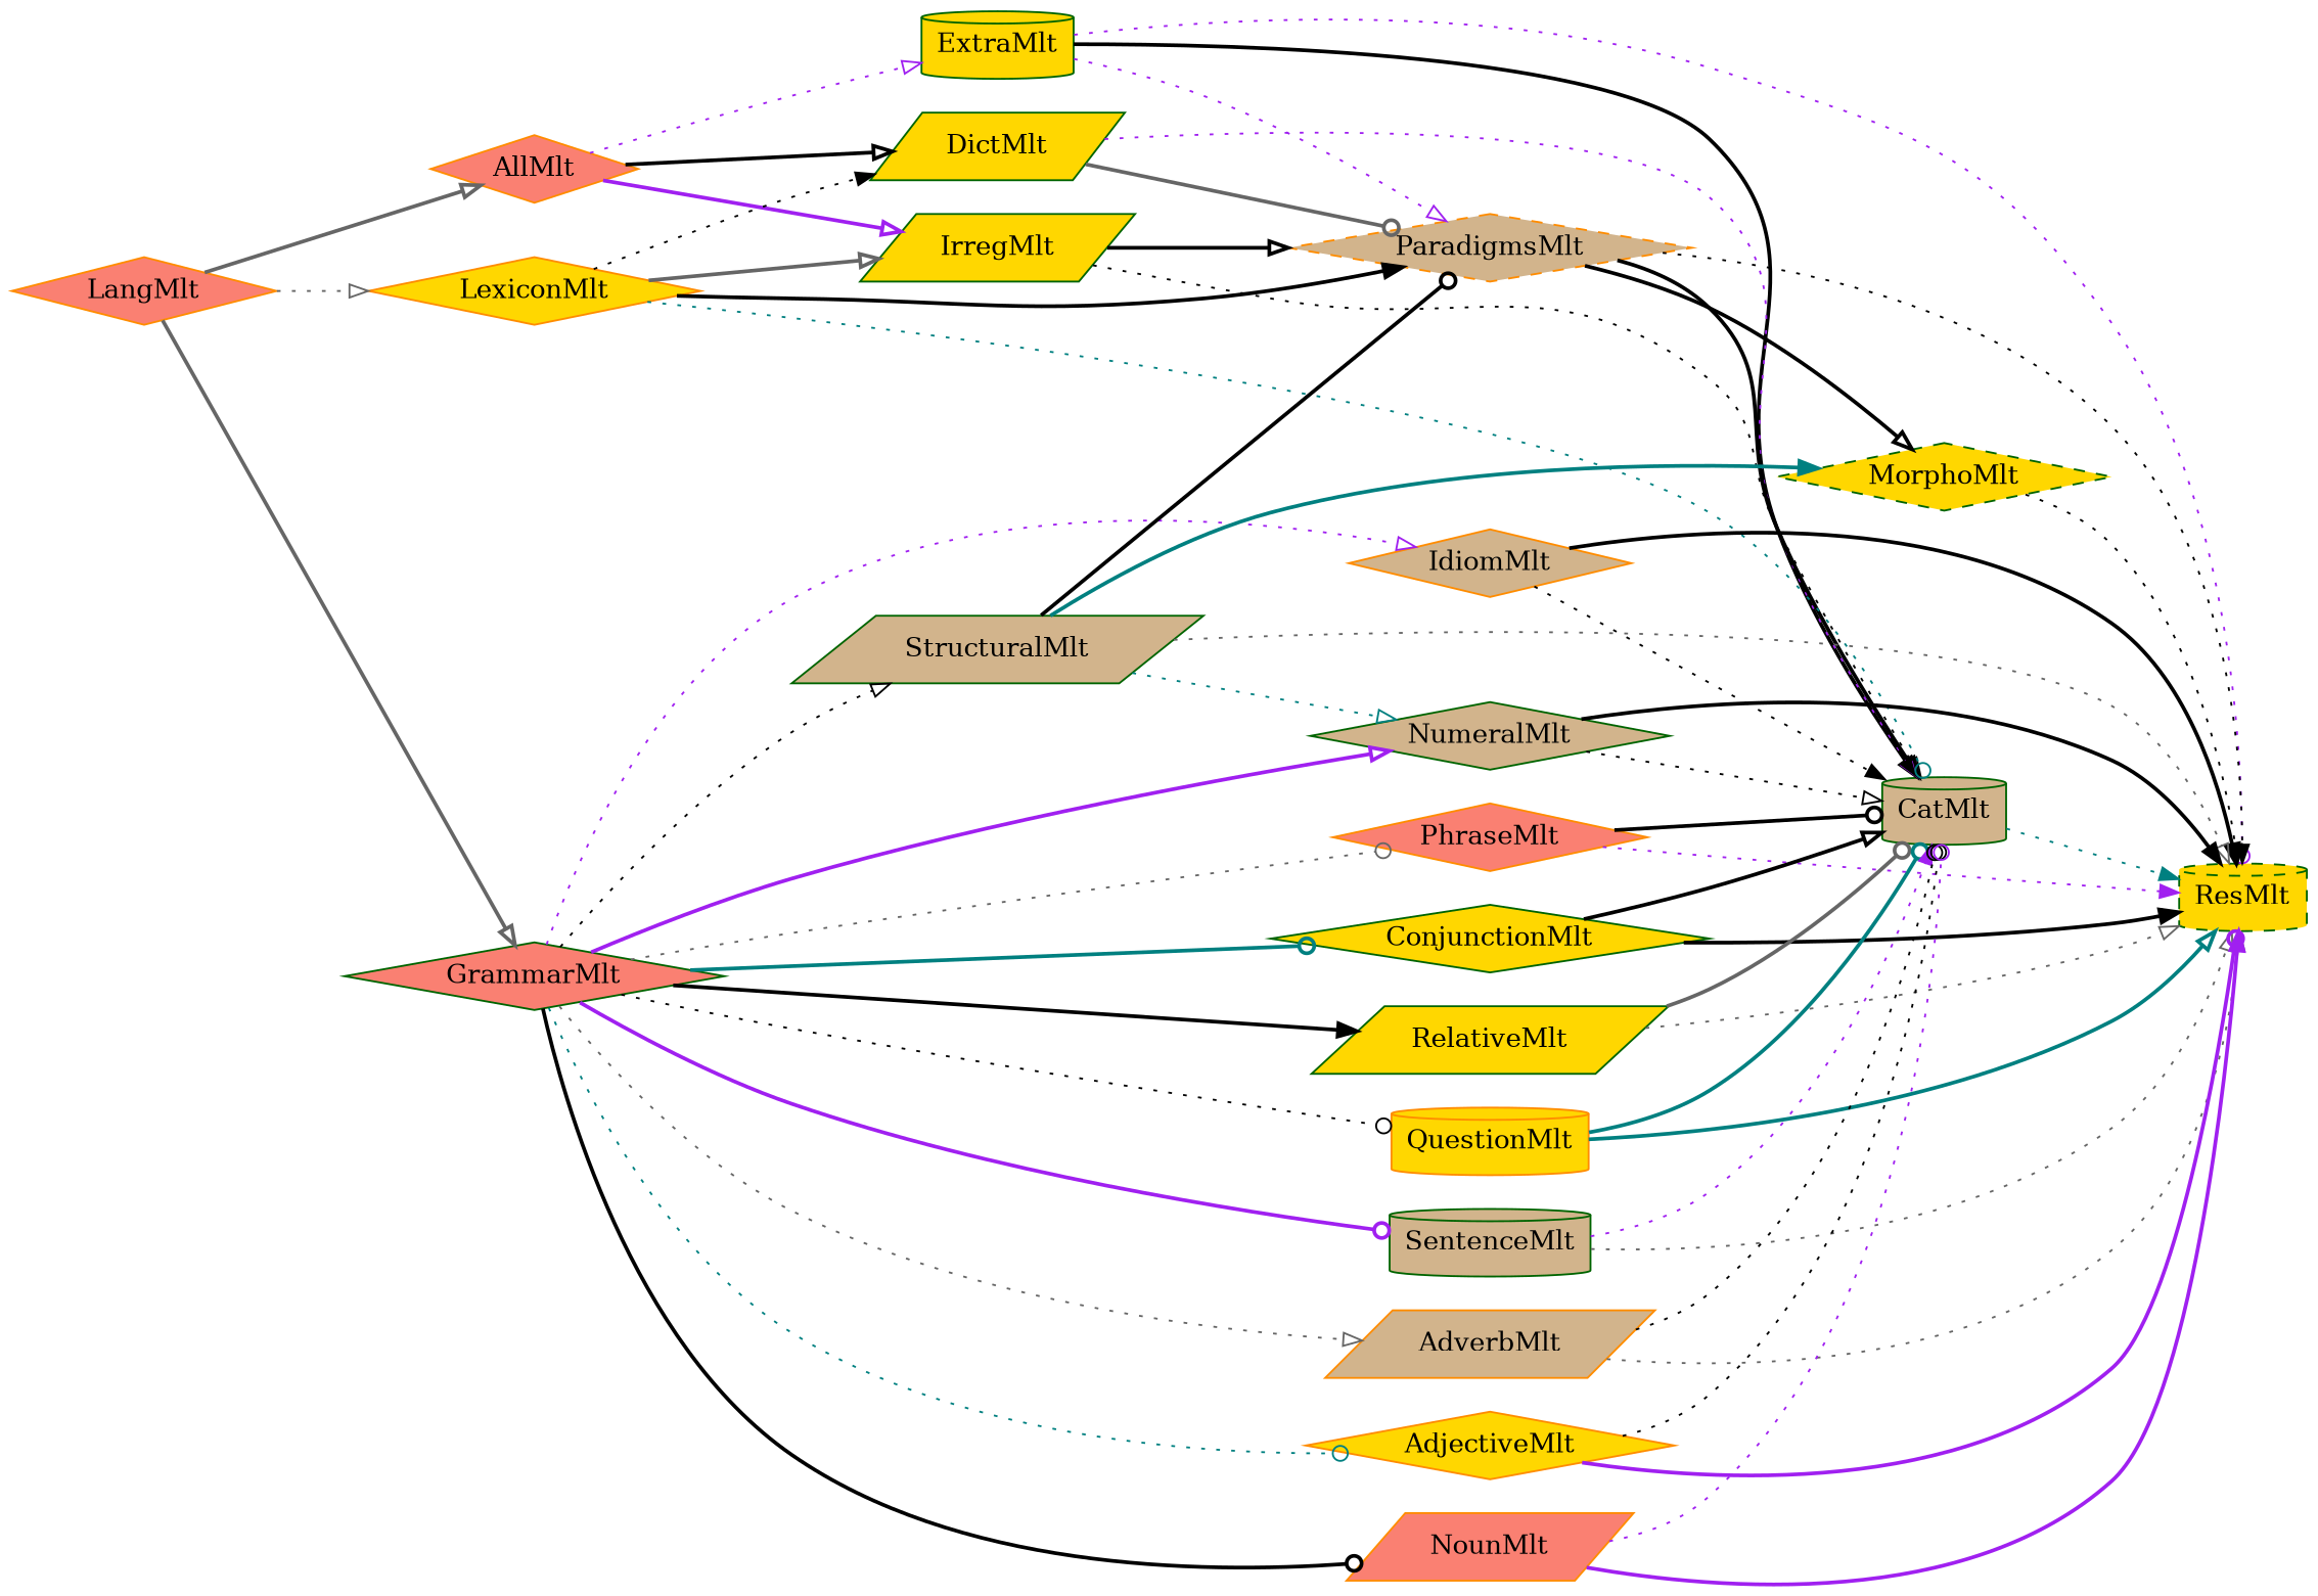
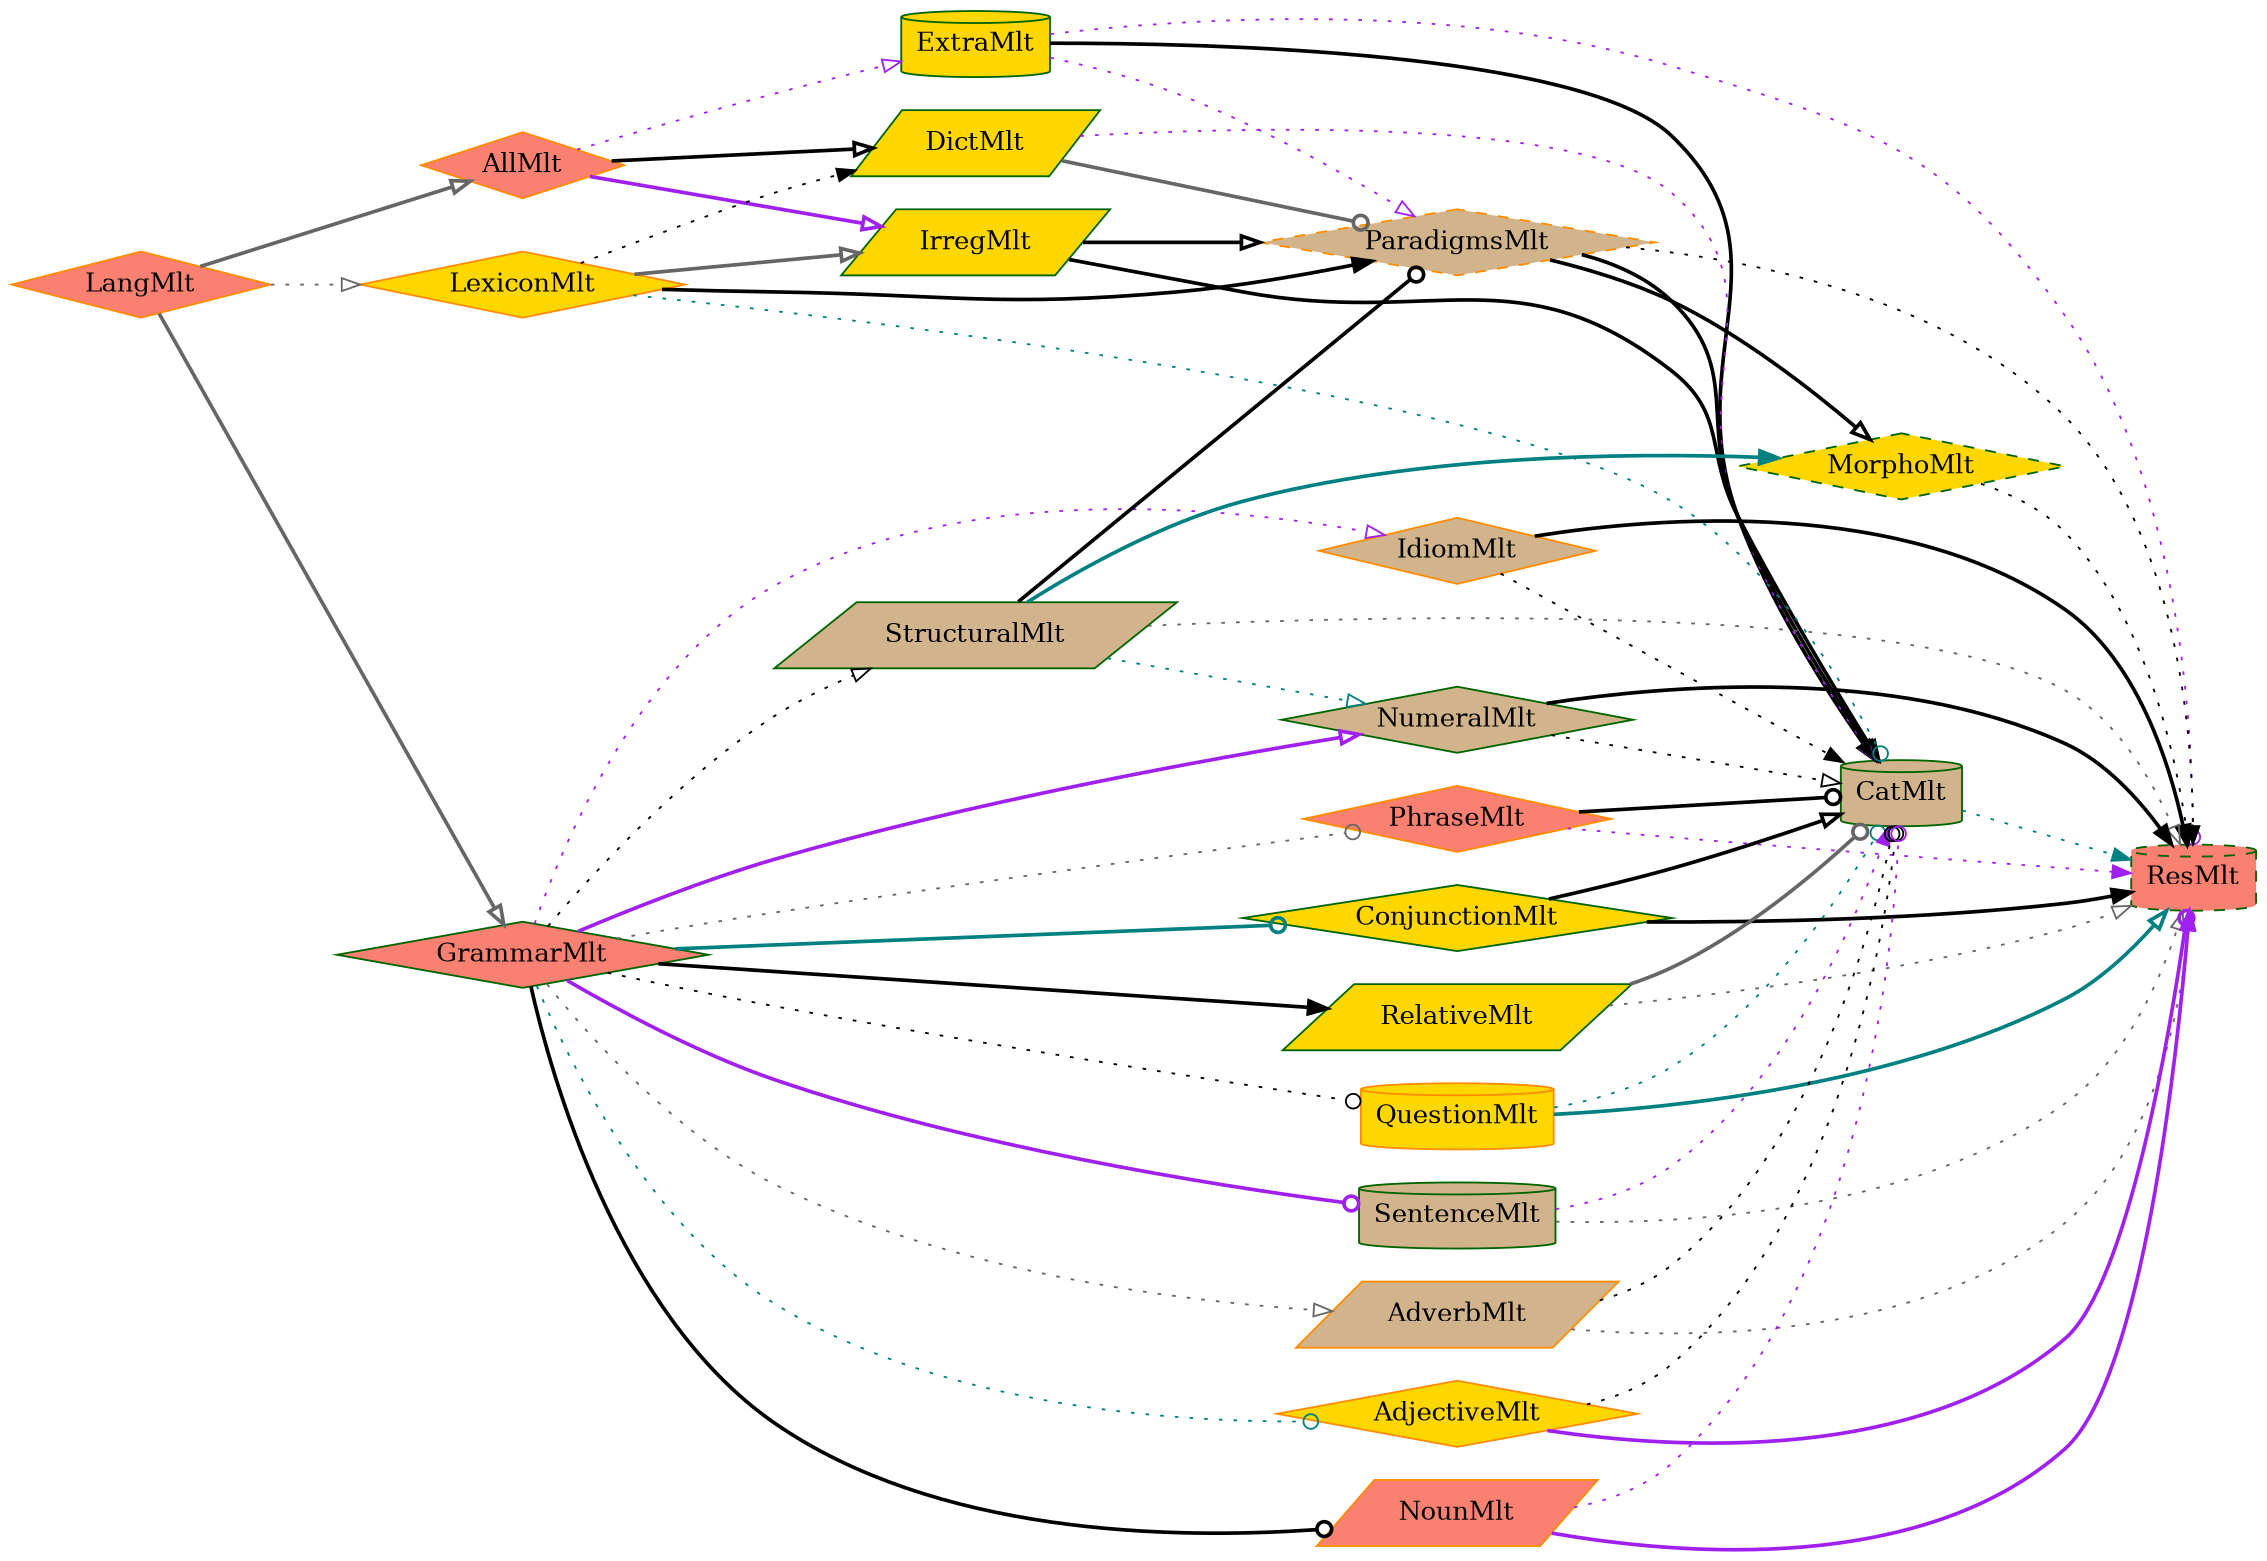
  digraph {
    rankdir=LR
    node [color=darkgreen fillcolor=gold shape=diamond style="solid,filled"]
    edge [arrowhead=onormal color=black style=dotted]
    AllMlt [color=darkorange fillcolor=salmon]
    ExtraMlt [shape=cylinder]
    DictMlt [shape=parallelogram]
    IrregMlt [shape=parallelogram]
    ParadigmsMlt [color=darkorange fillcolor=tan style="dashed,filled"]
    CatMlt [fillcolor=tan shape=cylinder]
-   ResMlt [shape=cylinder style="dashed,filled"]
+   ResMlt [fillcolor=salmon shape=cylinder style="dashed,filled"]
    LangMlt [color=darkorange fillcolor=salmon]
    LexiconMlt [color=darkorange]
    GrammarMlt [fillcolor=salmon]
    MorphoMlt [style="dashed,filled"]
    IdiomMlt [color=darkorange fillcolor=tan]
    StructuralMlt [fillcolor=tan shape=parallelogram]
    PhraseMlt [color=darkorange fillcolor=salmon]
    ConjunctionMlt
    RelativeMlt [shape=parallelogram]
    QuestionMlt [color=darkorange shape=cylinder]
    SentenceMlt [fillcolor=tan shape=cylinder]
    NumeralMlt [fillcolor=tan]
    AdverbMlt [color=darkorange fillcolor=tan shape=parallelogram]
    AdjectiveMlt [color=darkorange]
    NounMlt [color=darkorange fillcolor=salmon shape=parallelogram]
    AllMlt -> ExtraMlt [color=purple]
    AllMlt -> DictMlt [style=bold]
    AllMlt -> IrregMlt [color=purple style=bold]
    ExtraMlt -> ParadigmsMlt [color=purple]
    ExtraMlt -> CatMlt [arrowhead=normal style=bold]
    ExtraMlt -> ResMlt [arrowhead=odot color=purple]
    DictMlt -> ParadigmsMlt [arrowhead=odot color=gray40 style=bold]
    DictMlt -> CatMlt [color=purple]
    IrregMlt -> ParadigmsMlt [style=bold]
-   IrregMlt -> CatMlt
+   IrregMlt -> CatMlt [style=bold]
    ParadigmsMlt -> CatMlt [style=bold]
    ParadigmsMlt -> ResMlt [arrowhead=normal]
    ParadigmsMlt -> MorphoMlt [style=bold]
    CatMlt -> ResMlt [arrowhead=normal color=teal]
    LangMlt -> AllMlt [color=gray40 style=bold]
    LangMlt -> LexiconMlt [color=gray40]
    LangMlt -> GrammarMlt [color=gray40 style=bold]
    LexiconMlt -> DictMlt [arrowhead=normal]
    LexiconMlt -> IrregMlt [color=gray40 style=bold]
    LexiconMlt -> ParadigmsMlt [arrowhead=normal style=bold]
    LexiconMlt -> CatMlt [arrowhead=odot color=teal]
    GrammarMlt -> IdiomMlt [color=purple]
    GrammarMlt -> StructuralMlt
    GrammarMlt -> PhraseMlt [arrowhead=odot color=gray40]
    GrammarMlt -> ConjunctionMlt [arrowhead=odot color=teal style=bold]
    GrammarMlt -> RelativeMlt [arrowhead=normal style=bold]
    GrammarMlt -> QuestionMlt [arrowhead=odot]
    GrammarMlt -> SentenceMlt [arrowhead=odot color=purple style=bold]
    GrammarMlt -> NumeralMlt [color=purple style=bold]
    GrammarMlt -> AdverbMlt [color=gray40]
    GrammarMlt -> AdjectiveMlt [arrowhead=odot color=teal]
    GrammarMlt -> NounMlt [arrowhead=odot style=bold]
    MorphoMlt -> ResMlt [arrowhead=normal]
    IdiomMlt -> CatMlt [arrowhead=normal]
    IdiomMlt -> ResMlt [arrowhead=normal style=bold]
    StructuralMlt -> ParadigmsMlt [arrowhead=odot style=bold]
    StructuralMlt -> ResMlt [color=gray40]
    StructuralMlt -> MorphoMlt [arrowhead=normal color=teal style=bold]
    StructuralMlt -> NumeralMlt [color=teal]
    PhraseMlt -> CatMlt [arrowhead=odot style=bold]
    PhraseMlt -> ResMlt [arrowhead=normal color=purple]
    ConjunctionMlt -> CatMlt [style=bold]
    ConjunctionMlt -> ResMlt [arrowhead=normal style=bold]
    RelativeMlt -> CatMlt [arrowhead=odot color=gray40 style=bold]
    RelativeMlt -> ResMlt [color=gray40]
-   QuestionMlt -> CatMlt [arrowhead=odot color=teal style=bold]
+   QuestionMlt -> CatMlt [arrowhead=odot color=teal]
    QuestionMlt -> ResMlt [color=teal style=bold]
    SentenceMlt -> CatMlt [arrowhead=normal color=purple]
    SentenceMlt -> ResMlt [color=gray40]
    NumeralMlt -> CatMlt
    NumeralMlt -> ResMlt [arrowhead=normal style=bold]
    AdverbMlt -> CatMlt [arrowhead=odot]
    AdverbMlt -> ResMlt [arrowhead=normal color=gray40]
    AdjectiveMlt -> CatMlt [arrowhead=odot]
    AdjectiveMlt -> ResMlt [arrowhead=odot color=purple style=bold]
    NounMlt -> CatMlt [arrowhead=odot color=purple]
    NounMlt -> ResMlt [arrowhead=normal color=purple style=bold]
  }
